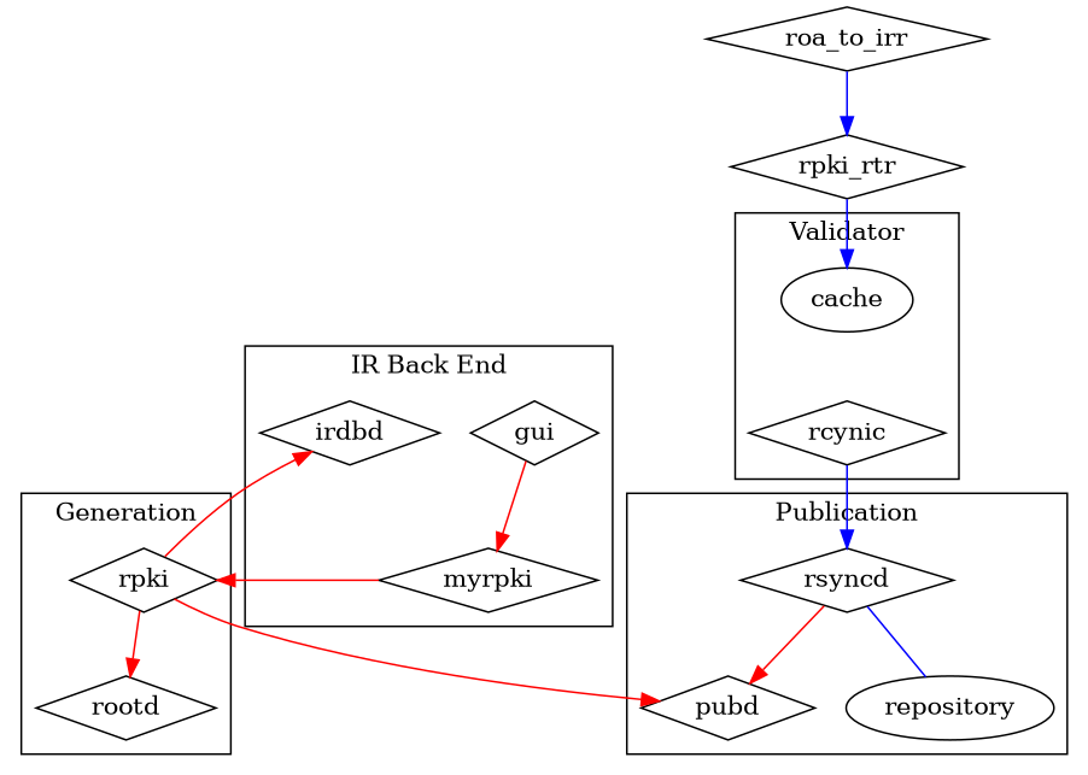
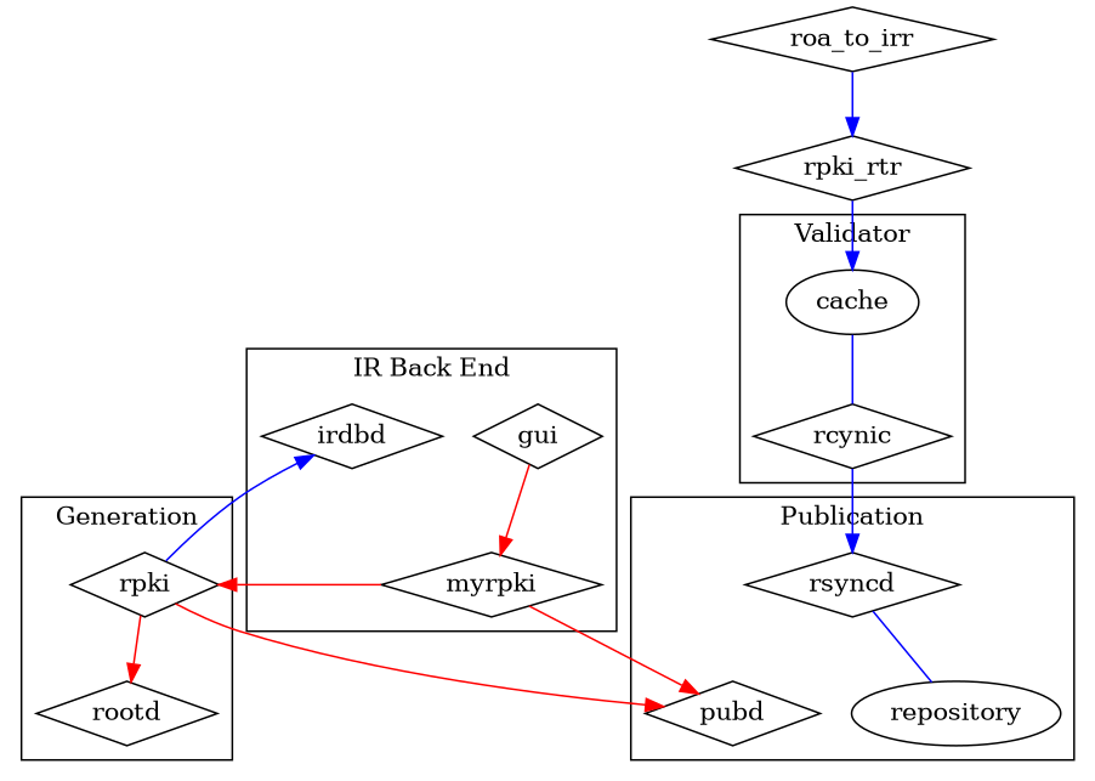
  digraph {
    splines=true
    node [shape=diamond]
    edge [color=blue]
    irdbd
    myrpki
    gui
    n4 [label=rpki]
    rootd
    pubd
    repository [shape=oval]
    rsyncd
    rcynic
    cache [shape=oval]
    rpki_rtr
    roa_to_irr
    subgraph cluster_1 {
      label="IR Back End"
      irdbd
      myrpki
      gui
    }
    subgraph cluster_2 {
      label=Generation
      n4
      rootd
    }
    subgraph cluster_3 {
      label=Publication
      pubd
      repository
      rsyncd
    }
    subgraph cluster_4 {
      label=Validator
      rcynic
      cache
    }
    myrpki -> n4 [color=red]
-   rsyncd -> pubd [color=red]
+   myrpki -> pubd [color=red]
    gui -> myrpki [color=red]
-   n4 -> irdbd [color=red]
+   n4 -> irdbd
    n4 -> rootd [color=red]
    n4 -> pubd [color=red]
    rsyncd -> repository [arrowhead=none]
    rcynic -> rsyncd
+   cache -> rcynic [arrowhead=none]
    rpki_rtr -> cache
    roa_to_irr -> rpki_rtr
  }
